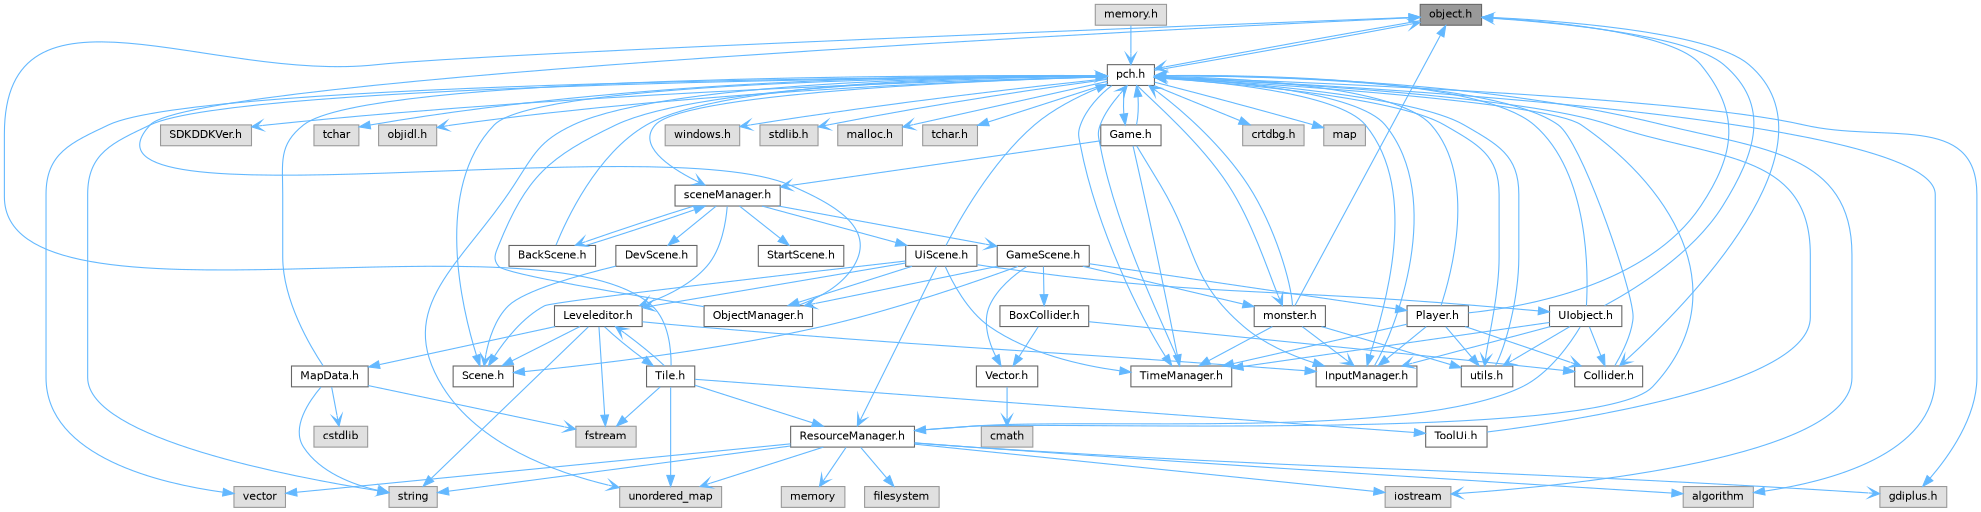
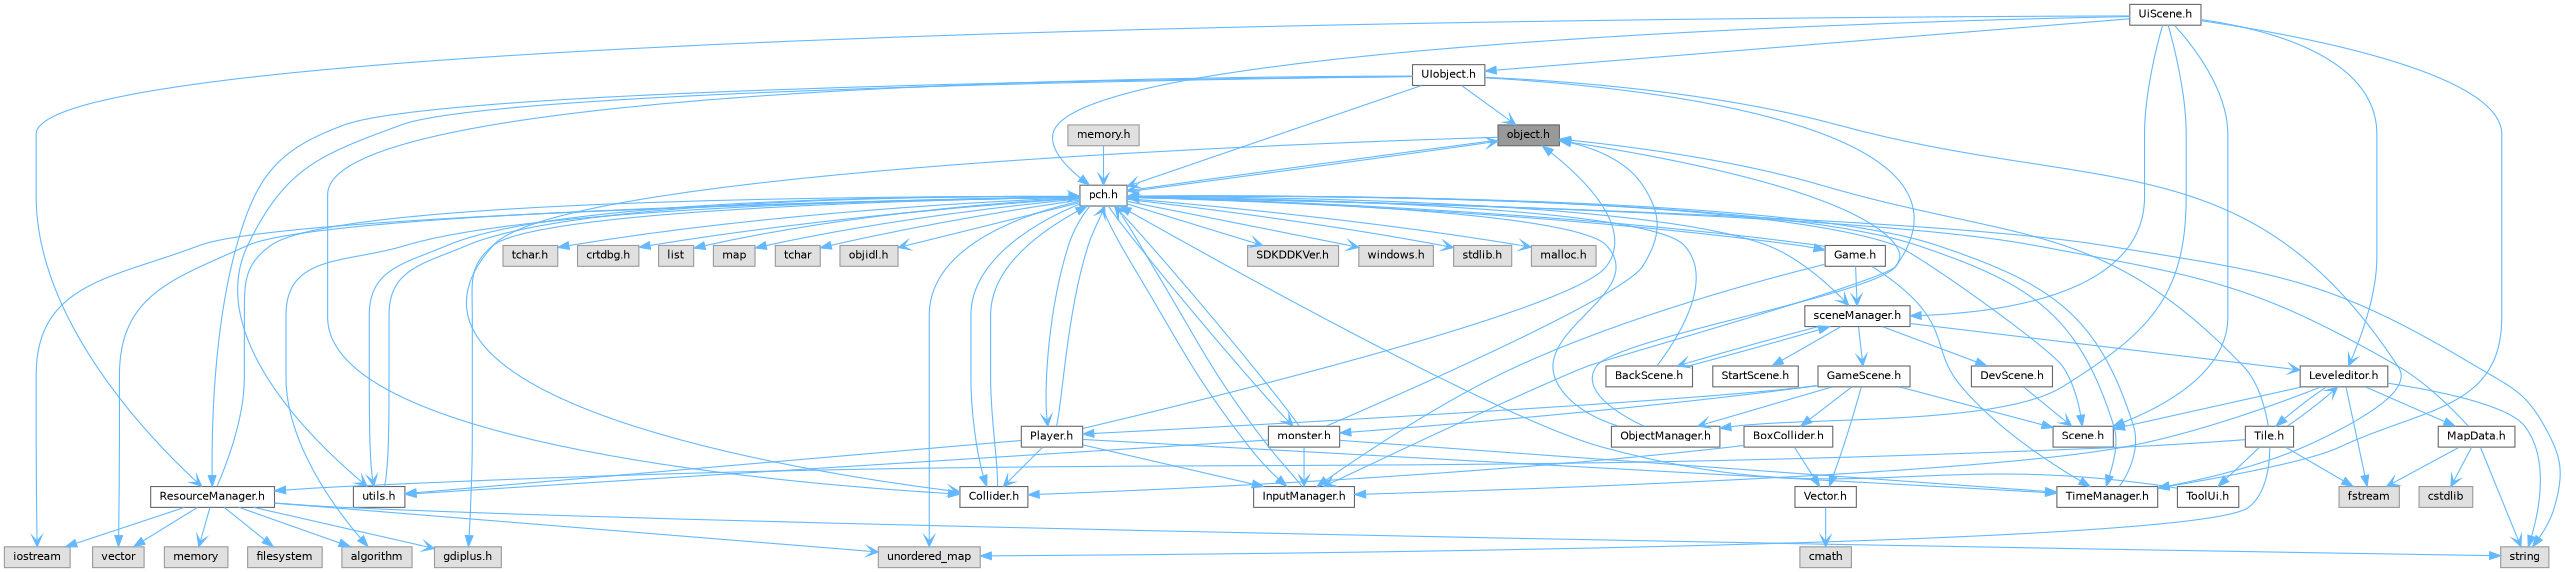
  digraph {
    node [color=grey40 fillcolor=white fontname=Helvetica fontsize=10 shape=box style=filled]
    edge [arrowhead=normal color=steelblue1 fontname=Helvetica fontsize=10 labelfontname=Helvetica labelfontsize=10 style=solid]
    n1 [color=gray40 fillcolor=grey60 fontcolor=black height=0.2 label="object.h" width=0.4]
    n2 [height=0.2 label="pch.h" width=0.4]
    n3 [height=0.2 label="Collider.h" width=0.4]
    n4 [color=grey60 fillcolor="#E0E0E0" height=0.2 label="SDKDDKVer.h" width=0.4]
    n5 [color=grey60 fillcolor="#E0E0E0" height=0.2 label="windows.h" width=0.4]
    n6 [color=grey60 fillcolor="#E0E0E0" height=0.2 label="stdlib.h" width=0.4]
    n7 [color=grey60 fillcolor="#E0E0E0" height=0.2 label="malloc.h" width=0.4]
    n8 [color=grey60 fillcolor="#E0E0E0" height=0.2 label="tchar.h" width=0.4]
    n9 [color=grey60 fillcolor="#E0E0E0" height=0.2 label="crtdbg.h" width=0.4]
    n10 [color=grey60 fillcolor="#E0E0E0" height=0.2 label=iostream width=0.4]
    n11 [color=grey60 fillcolor="#E0E0E0" height=0.2 label=vector width=0.4]
    n12 [color=grey60 fillcolor="#E0E0E0" height=0.2 label=string width=0.4]
+   n13 [color=grey60 fillcolor="#E0E0E0" height=0.2 label=list width=0.4]
    n14 [color=grey60 fillcolor="#E0E0E0" height=0.2 label=map width=0.4]
    n15 [color=grey60 fillcolor="#E0E0E0" height=0.2 label=unordered_map width=0.4]
    n16 [color=grey60 fillcolor="#E0E0E0" height=0.2 label=algorithm width=0.4]
    n17 [color=grey60 fillcolor="#E0E0E0" height=0.2 label=tchar width=0.4]
    n18 [color=grey60 fillcolor="#E0E0E0" height=0.2 label="objidl.h" width=0.4]
    n19 [color=grey60 fillcolor="#E0E0E0" height=0.2 label="gdiplus.h" width=0.4]
    n20 [height=0.2 label="sceneManager.h" width=0.4]
    n21 [height=0.2 label="Scene.h" width=0.4]
    n22 [height=0.2 label="Player.h" width=0.4]
    n23 [height=0.2 label="InputManager.h" width=0.4]
    n24 [height=0.2 label="TimeManager.h" width=0.4]
    n25 [height=0.2 label="utils.h" width=0.4]
    n26 [height=0.2 label="monster.h" width=0.4]
    n27 [height=0.2 label="Game.h" width=0.4]
    n28 [color=grey60 fillcolor="#E0E0E0" height=0.2 label="memory.h" width=0.4]
    n29 [height=0.2 label="DevScene.h" width=0.4]
    n30 [height=0.2 label="GameScene.h" width=0.4]
    n31 [height=0.2 label="Leveleditor.h" width=0.4]
    n32 [height=0.2 label="StartScene.h" width=0.4]
    n33 [height=0.2 label="UiScene.h" width=0.4]
    n34 [height=0.2 label="BackScene.h" width=0.4]
    n35 [height=0.2 label="Vector.h" width=0.4]
    n36 [height=0.2 label="ObjectManager.h" width=0.4]
    n37 [height=0.2 label="BoxCollider.h" width=0.4]
    n38 [height=0.2 label="MapData.h" width=0.4]
    n39 [color=grey60 fillcolor="#E0E0E0" height=0.2 label=fstream width=0.4]
    n40 [height=0.2 label="Tile.h" width=0.4]
    n41 [height=0.2 label="ResourceManager.h" width=0.4]
    n42 [height=0.2 label="UIobject.h" width=0.4]
    n43 [color=grey60 fillcolor="#E0E0E0" height=0.2 label=cmath width=0.4]
    n44 [color=grey60 fillcolor="#E0E0E0" height=0.2 label=cstdlib width=0.4]
    n45 [height=0.2 label="ToolUi.h" width=0.4]
    n46 [color=grey60 fillcolor="#E0E0E0" height=0.2 label=filesystem width=0.4]
    n47 [color=grey60 fillcolor="#E0E0E0" height=0.2 label=memory width=0.4]
    n1 -> n2 [arrowhead=vee]
    n1 -> n3 [arrowhead=vee]
    n2 -> n1 [arrowhead=vee]
+   n2 -> n3
    n2 -> n4 [arrowhead=vee]
    n2 -> n5 [arrowhead=vee]
    n2 -> n6 [arrowhead=vee]
    n2 -> n7 [arrowhead=vee]
    n2 -> n8
    n2 -> n9
    n2 -> n10 [arrowhead=vee]
    n2 -> n11
    n2 -> n12
+   n2 -> n13
    n2 -> n14
    n2 -> n15 [arrowhead=vee]
    n2 -> n16
    n2 -> n17
    n2 -> n18 [arrowhead=vee]
    n2 -> n19
    n2 -> n20 [arrowhead=vee]
    n2 -> n21
+   n2 -> n22 [arrowhead=vee]
    n2 -> n23
    n2 -> n24
    n2 -> n25 [arrowhead=vee]
    n2 -> n26 [arrowhead=vee]
    n2 -> n27
    n3 -> n2
    n20 -> n29
    n20 -> n30 [arrowhead=vee]
    n20 -> n31 [arrowhead=vee]
    n20 -> n32
-   n20 -> n33
+   n33 -> n20
    n20 -> n34 [arrowhead=vee]
    n22 -> n1
    n22 -> n2 [arrowhead=vee]
    n22 -> n3 [arrowhead=vee]
    n22 -> n23
    n22 -> n24
    n22 -> n25
    n23 -> n2 [arrowhead=vee]
    n24 -> n2 [arrowhead=vee]
    n25 -> n2 [arrowhead=vee]
    n26 -> n1
    n26 -> n2 [arrowhead=vee]
    n26 -> n23 [arrowhead=vee]
    n26 -> n24
    n26 -> n25
    n27 -> n2
    n27 -> n20 [arrowhead=vee]
    n27 -> n23
    n27 -> n24
    n28 -> n2 [arrowhead=vee]
    n29 -> n21 [arrowhead=vee]
    n30 -> n21
    n30 -> n22
    n30 -> n26
    n30 -> n35
    n30 -> n36 [arrowhead=vee]
    n30 -> n37
    n31 -> n12
    n31 -> n21
    n31 -> n23
    n31 -> n38
    n31 -> n39
    n31 -> n40
    n33 -> n2
    n33 -> n21
    n33 -> n24
    n33 -> n31 [arrowhead=vee]
    n33 -> n36
    n33 -> n41 [arrowhead=vee]
    n33 -> n42
    n34 -> n2
    n34 -> n20
    n35 -> n43 [arrowhead=vee]
    n36 -> n1
    n36 -> n2 [arrowhead=vee]
    n37 -> n3
    n37 -> n35
    n38 -> n2
    n38 -> n12 [arrowhead=vee]
    n38 -> n39 [arrowhead=vee]
    n38 -> n44 [arrowhead=vee]
    n40 -> n1
    n40 -> n15
    n40 -> n31 [arrowhead=vee]
    n40 -> n39
    n40 -> n41
    n40 -> n45
    n41 -> n2
    n41 -> n10
    n41 -> n11
    n41 -> n12
    n41 -> n15 [arrowhead=vee]
    n41 -> n16
    n41 -> n19 [arrowhead=vee]
    n41 -> n46
    n41 -> n47 [arrowhead=vee]
    n42 -> n1 [arrowhead=vee]
    n42 -> n2 [arrowhead=vee]
    n42 -> n3
    n42 -> n23 [arrowhead=vee]
    n42 -> n24
    n42 -> n25 [arrowhead=vee]
    n42 -> n41
    n45 -> n2
  }
